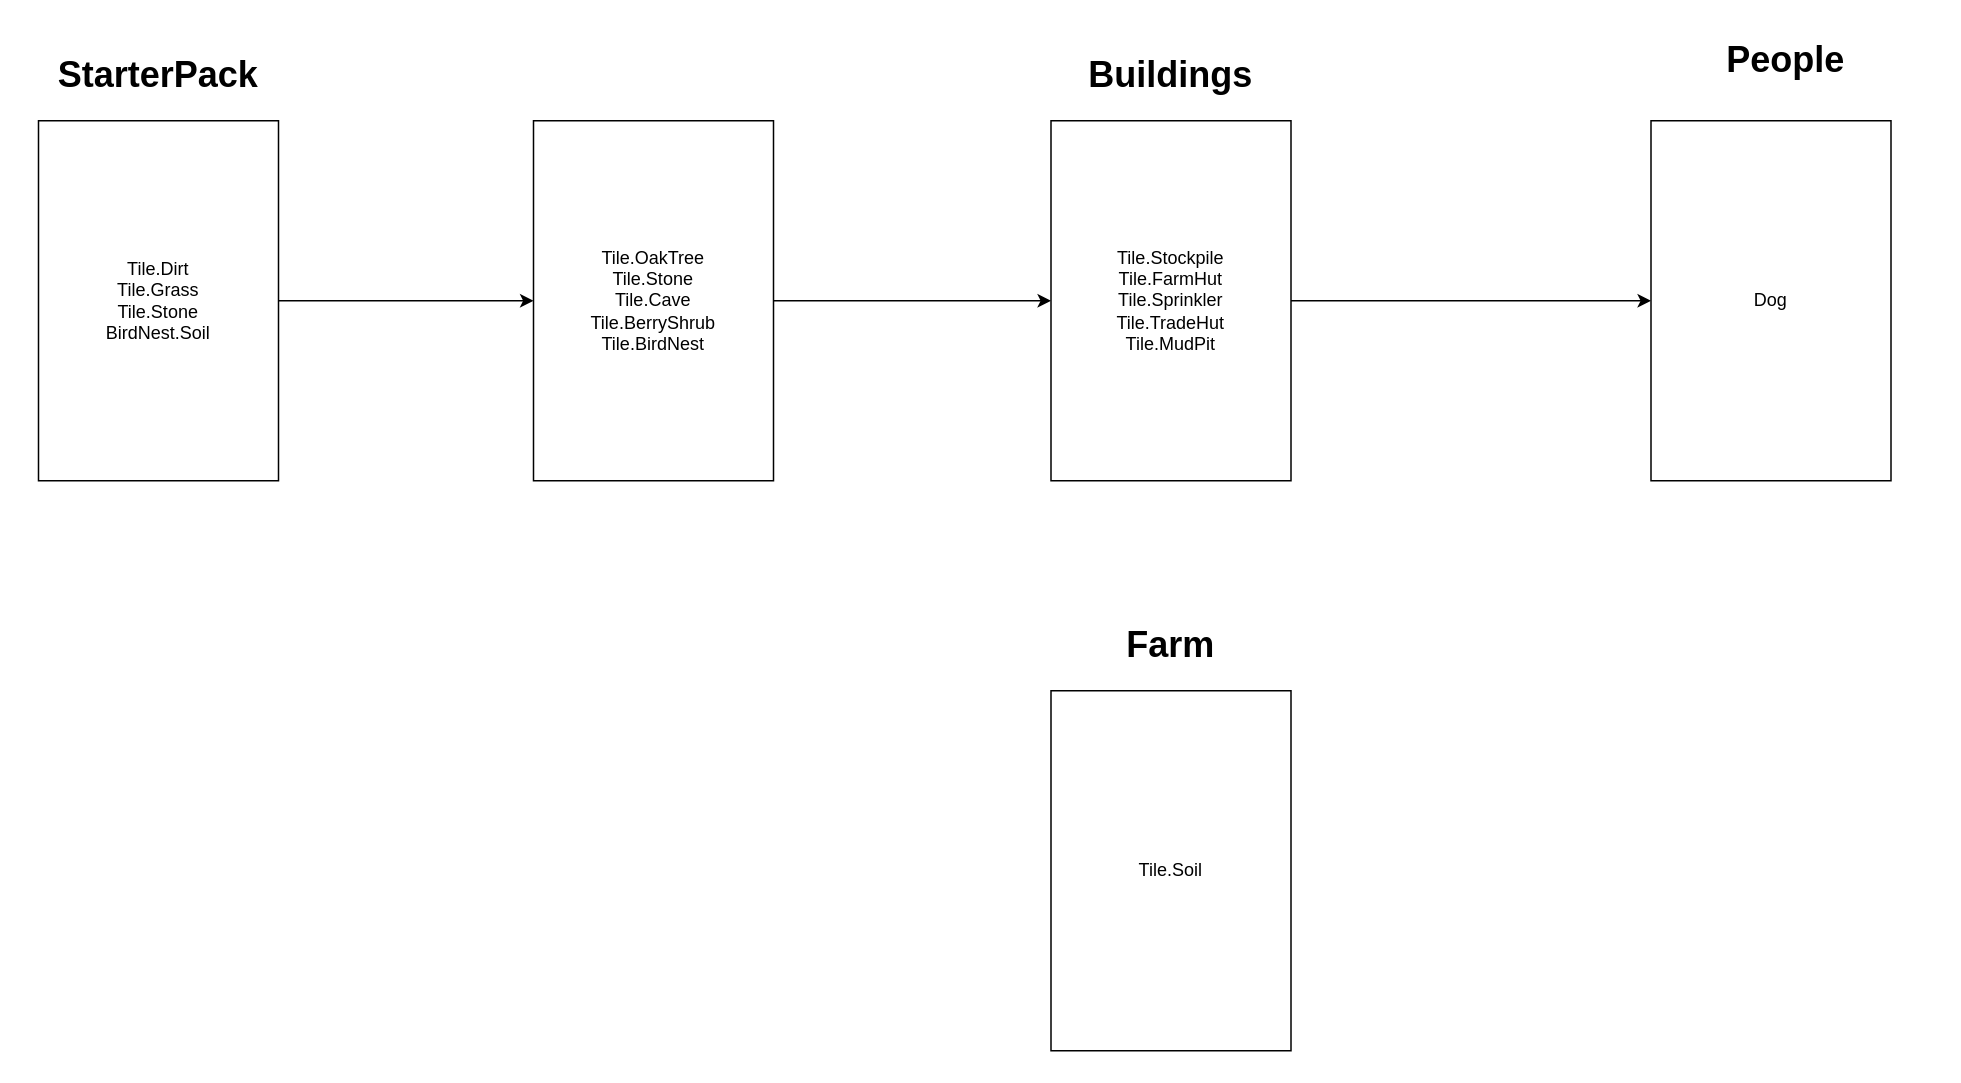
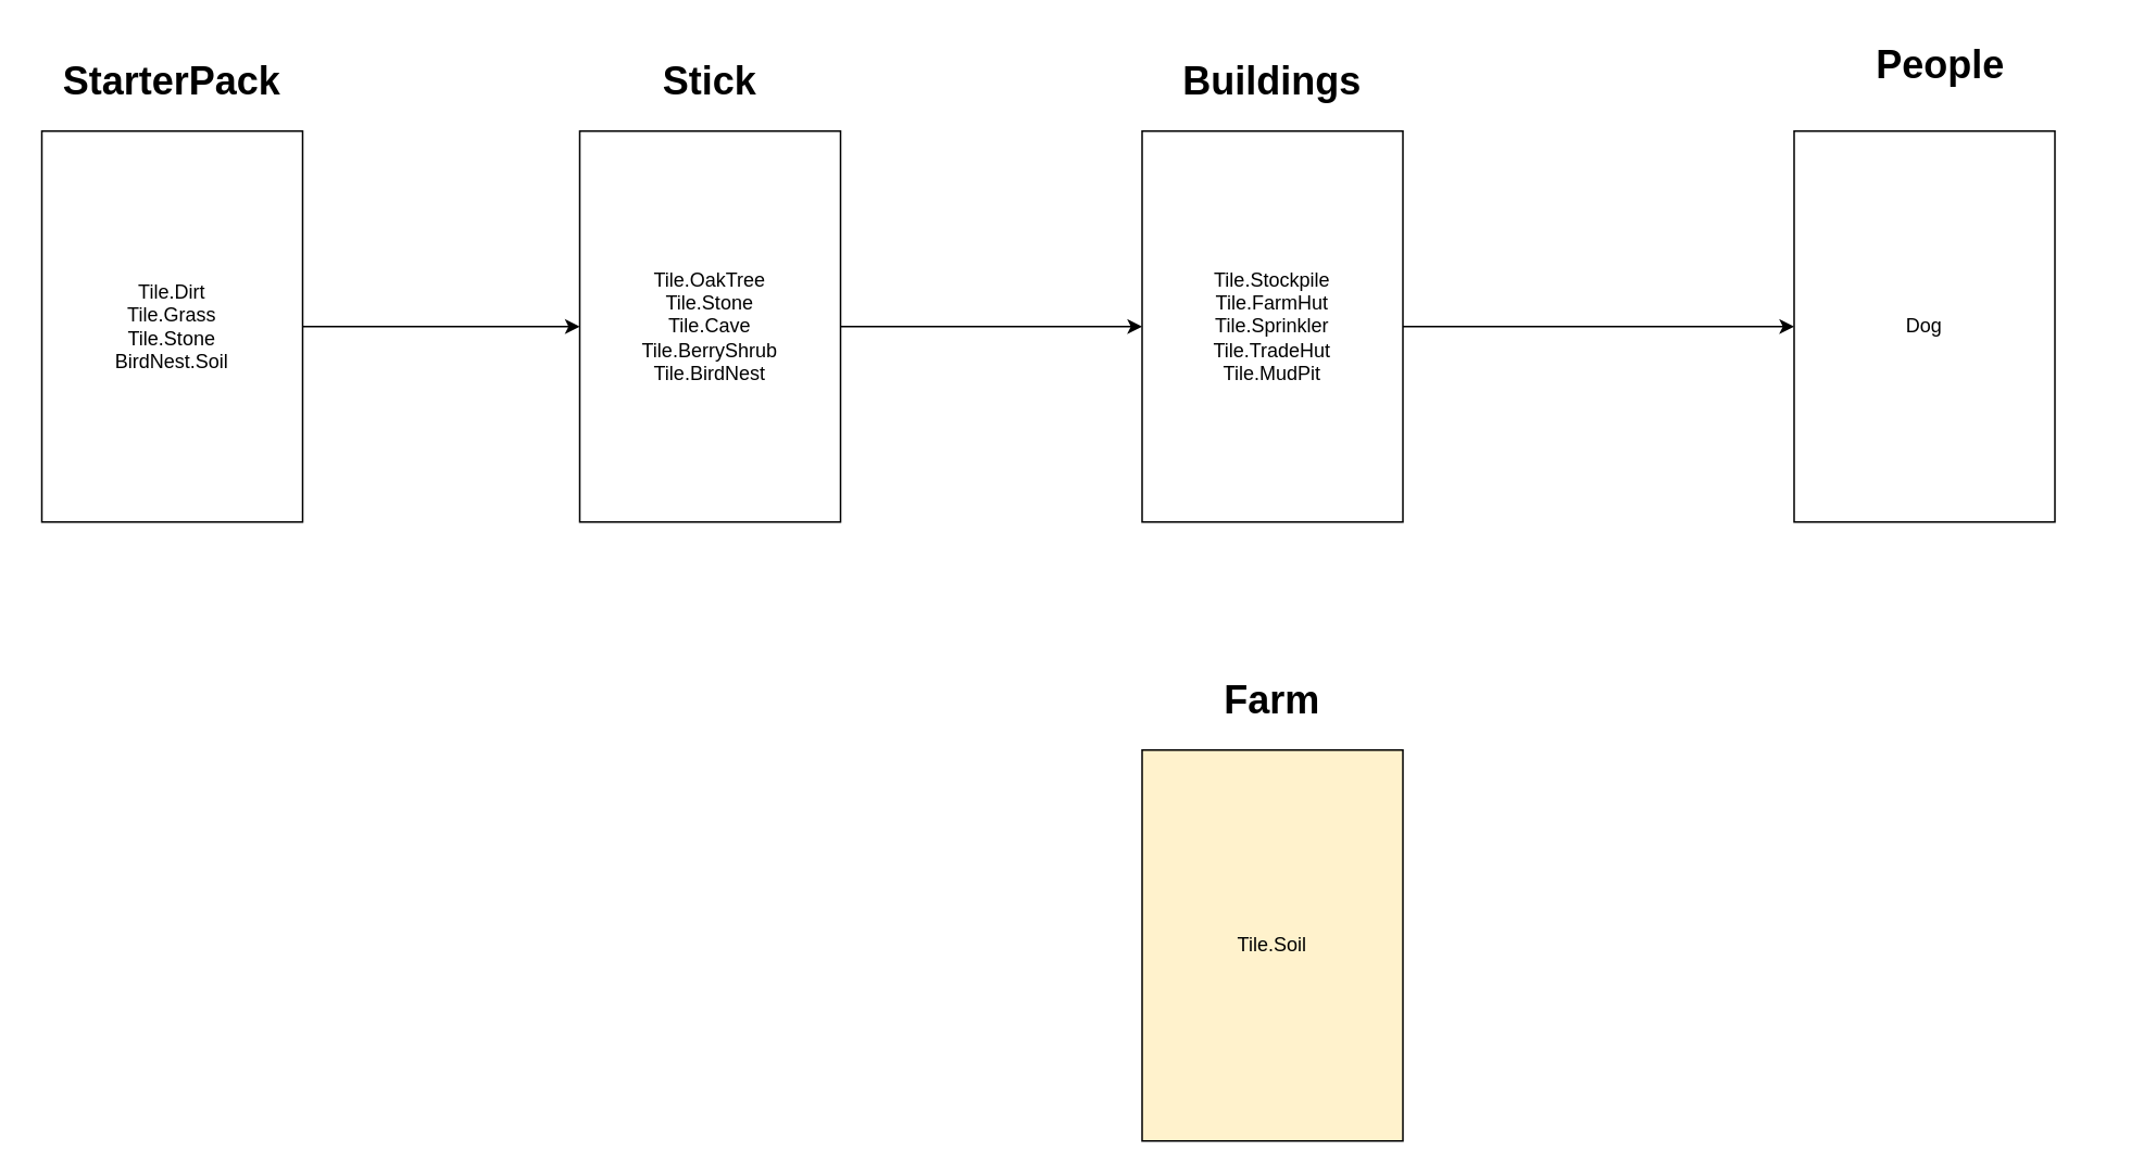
  <mxCell id="0" />
  <mxCell id="1" parent="0" />
  <mxCell id="2" style="edgeStyle=orthogonalEdgeStyle;rounded=0;orthogonalLoop=1;jettySize=auto;html=1;entryX=0;entryY=0.5;entryDx=0;entryDy=0;" edge="1" parent="1" source="3" target="9"><mxGeometry relative="1" as="geometry" /></mxCell>
  <mxCell id="3" value="&lt;font&gt;&lt;font style=&quot;font-size: 12px&quot;&gt;Tile.Dirt&lt;br&gt;Tile.Grass&lt;br&gt;Tile.Stone&lt;br&gt;BirdNest.Soil&lt;/font&gt;&lt;br&gt;&lt;/font&gt;" style="rounded=0;whiteSpace=wrap;html=1;" parent="1" vertex="1"><mxGeometry x="25" y="80" width="160" height="240" as="geometry" /></mxCell>
  <mxCell id="4" value="&lt;h1&gt;StarterPack&lt;/h1&gt;" style="text;html=1;strokeColor=none;fillColor=none;spacing=5;spacingTop=-20;whiteSpace=wrap;overflow=hidden;rounded=0;align=center;" parent="1" vertex="1"><mxGeometry x="20" y="30" width="170" height="50" as="geometry" /></mxCell>
  <mxCell id="5" style="edgeStyle=orthogonalEdgeStyle;rounded=0;orthogonalLoop=1;jettySize=auto;html=1;" edge="1" parent="1" source="6" target="11"><mxGeometry relative="1" as="geometry" /></mxCell>
  <mxCell id="6" value="Tile.Stockpile&lt;br&gt;Tile.FarmHut&lt;br&gt;Tile.Sprinkler&lt;br&gt;Tile.TradeHut&lt;br&gt;Tile.MudPit" style="rounded=0;whiteSpace=wrap;html=1;" parent="1" vertex="1"><mxGeometry x="700" y="80" width="160" height="240" as="geometry" /></mxCell>
  <mxCell id="7" value="&lt;h1&gt;Buildings&lt;/h1&gt;" style="text;html=1;strokeColor=none;fillColor=none;spacing=5;spacingTop=-20;whiteSpace=wrap;overflow=hidden;rounded=0;align=center;" parent="1" vertex="1"><mxGeometry x="700" y="30" width="160" height="50" as="geometry" /></mxCell>
  <mxCell id="8" style="edgeStyle=orthogonalEdgeStyle;rounded=0;orthogonalLoop=1;jettySize=auto;html=1;" edge="1" parent="1" source="9" target="6"><mxGeometry relative="1" as="geometry" /></mxCell>
  <mxCell id="9" value="Tile.OakTree&lt;br&gt;Tile.Stone&lt;br&gt;Tile.Cave&lt;br&gt;Tile.BerryShrub&lt;br&gt;Tile.BirdNest" style="rounded=0;whiteSpace=wrap;html=1;" parent="1" vertex="1"><mxGeometry x="355" y="80" width="160" height="240" as="geometry" /></mxCell>
+ <mxCell id="10" value="&lt;h1&gt;Stick&lt;/h1&gt;" style="text;html=1;strokeColor=none;fillColor=none;spacing=5;spacingTop=-20;whiteSpace=wrap;overflow=hidden;rounded=0;align=center;" parent="1" vertex="1"><mxGeometry x="340" y="30" width="190" height="50" as="geometry" /></mxCell>
  <mxCell id="11" value="Dog" style="rounded=0;whiteSpace=wrap;html=1;" parent="1" vertex="1"><mxGeometry x="1100" y="80" width="160" height="240" as="geometry" /></mxCell>
  <mxCell id="12" value="&lt;h1&gt;People&lt;/h1&gt;" style="text;html=1;strokeColor=none;fillColor=none;spacing=5;spacingTop=-20;whiteSpace=wrap;overflow=hidden;rounded=0;align=center;" parent="1" vertex="1"><mxGeometry x="1095" y="20" width="190" height="50" as="geometry" /></mxCell>
- <mxCell id="13" value="Tile.Soil" style="rounded=0;whiteSpace=wrap;html=1;" parent="1" vertex="1"><mxGeometry x="700" y="460" width="160" height="240" as="geometry" /></mxCell>
+ <mxCell id="13" value="Tile.Soil" style="rounded=0;whiteSpace=wrap;html=1;fillColor=#fff2cc;" parent="1" vertex="1"><mxGeometry x="700" y="460" width="160" height="240" as="geometry" /></mxCell>
  <mxCell id="14" value="&lt;h1&gt;Farm&lt;/h1&gt;" style="text;html=1;strokeColor=none;fillColor=none;spacing=5;spacingTop=-20;whiteSpace=wrap;overflow=hidden;rounded=0;align=center;" parent="1" vertex="1"><mxGeometry x="685" y="410" width="190" height="50" as="geometry" /></mxCell>
